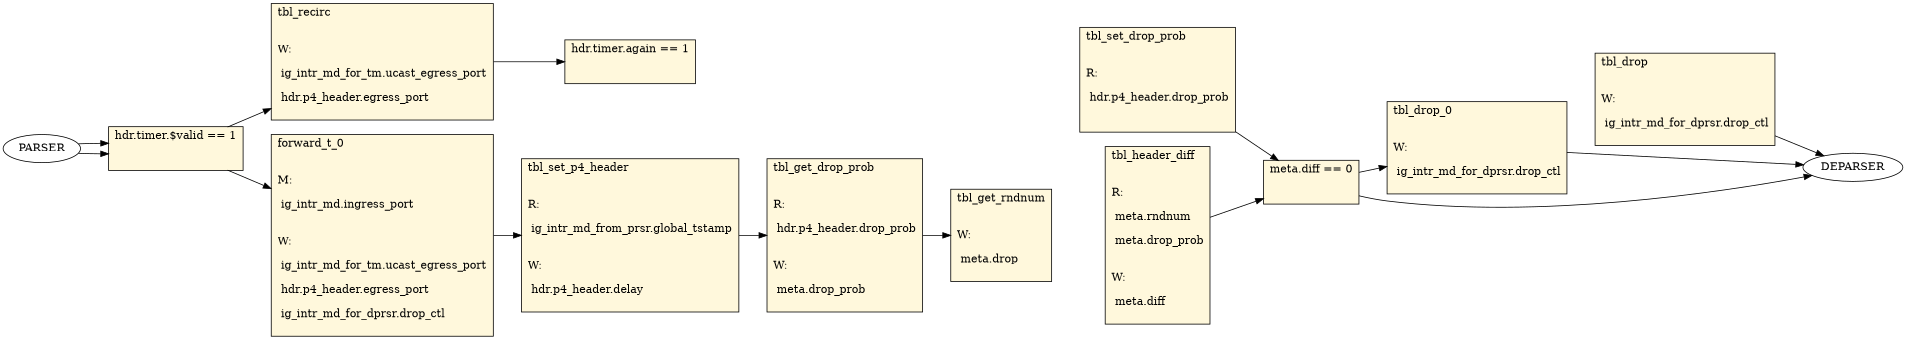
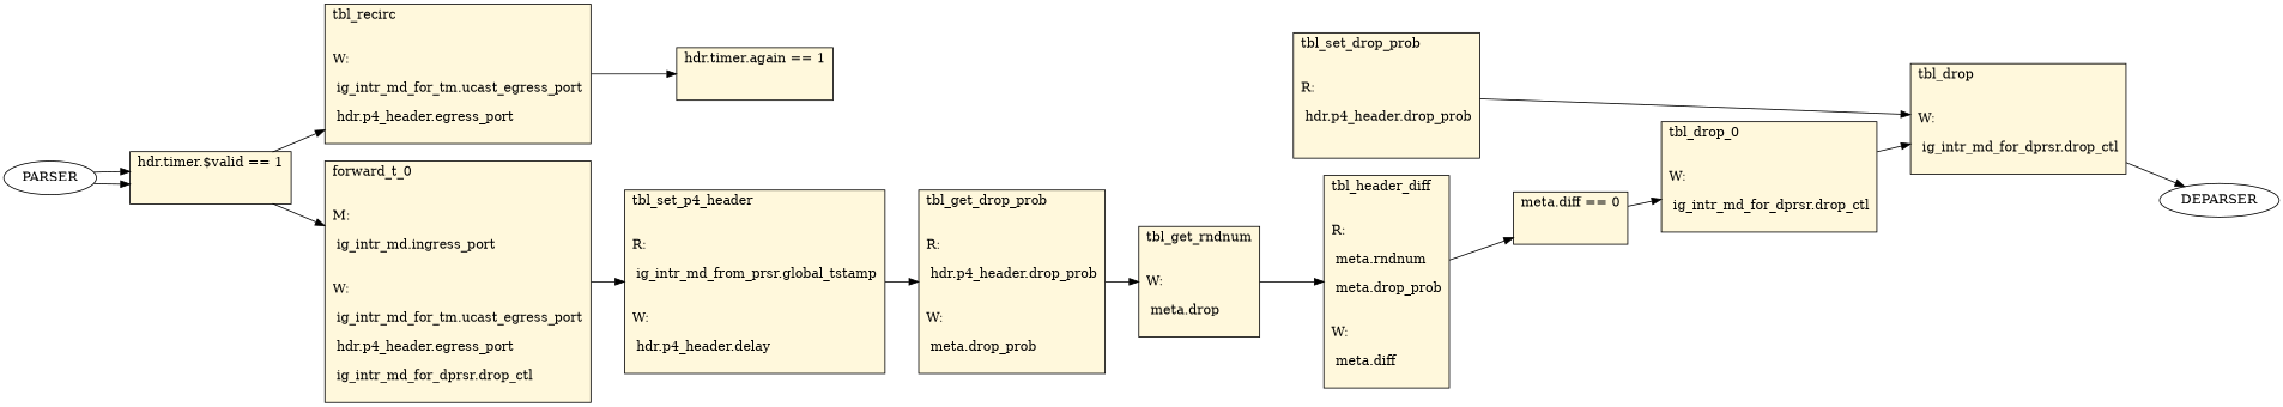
  digraph {
    rankdir=LR
    node [fillcolor=cornsilk shape=record style=filled]
    n1 [label="hdr.timer.$valid == 1\l\l\n "]
    n2 [label="tbl_recirc\l\l\nW:\l\n ig_intr_md_for_tm.ucast_egress_port\l\n hdr.p4_header.egress_port\l\n "]
    n3 [label="forward_t_0\l\l\nM:\l\n ig_intr_md.ingress_port\l\n\lW:\l\n ig_intr_md_for_tm.ucast_egress_port\l\n hdr.p4_header.egress_port\l\n ig_intr_md_for_dprsr.drop_ctl\l\n "]
    n4 [label="hdr.timer.again == 1\l\l\n "]
    n5 [label="tbl_set_p4_header\l\l\nR:\l\n ig_intr_md_from_prsr.global_tstamp\l\n\lW:\l\n hdr.p4_header.delay\l\n "]
    n6 [label="tbl_get_drop_prob\l\l\nR:\l\n hdr.p4_header.drop_prob\l\n\lW:\l\n meta.drop_prob\l\n "]
    n7 [label="tbl_set_drop_prob\l\l\nR:\l\n hdr.p4_header.drop_prob\l\n\l "]
    n8 [label="tbl_drop\l\l\nW:\l\n ig_intr_md_for_dprsr.drop_ctl\l\n "]
    DEPARSER [fillcolor="" shape="" style=""]
    n10 [label="tbl_get_rndnum\l\l\nW:\l\n meta.drop\l\n "]
    n11 [label="tbl_header_diff\l\l\nR:\l\n meta.rndnum\l\n meta.drop_prob\l\n\lW:\l\n meta.diff\l\n "]
    n12 [label="meta.diff == 0\l\l\n "]
    n13 [label="tbl_drop_0\l\l\nW:\l\n ig_intr_md_for_dprsr.drop_ctl\l\n "]
    PARSER [fillcolor="" shape="" style=""]
    n1 -> n2
    n1 -> n3
    n2 -> n4
    n3 -> n5
    n5 -> n6
    n6 -> n10
-   n7 -> n12
+   n7 -> n8
    n8 -> DEPARSER
+   n10 -> n11
    n11 -> n12
-   n12 -> DEPARSER
    n12 -> n13
-   n13 -> DEPARSER
+   n13 -> n8
    PARSER -> n1
    PARSER -> n1
  }
